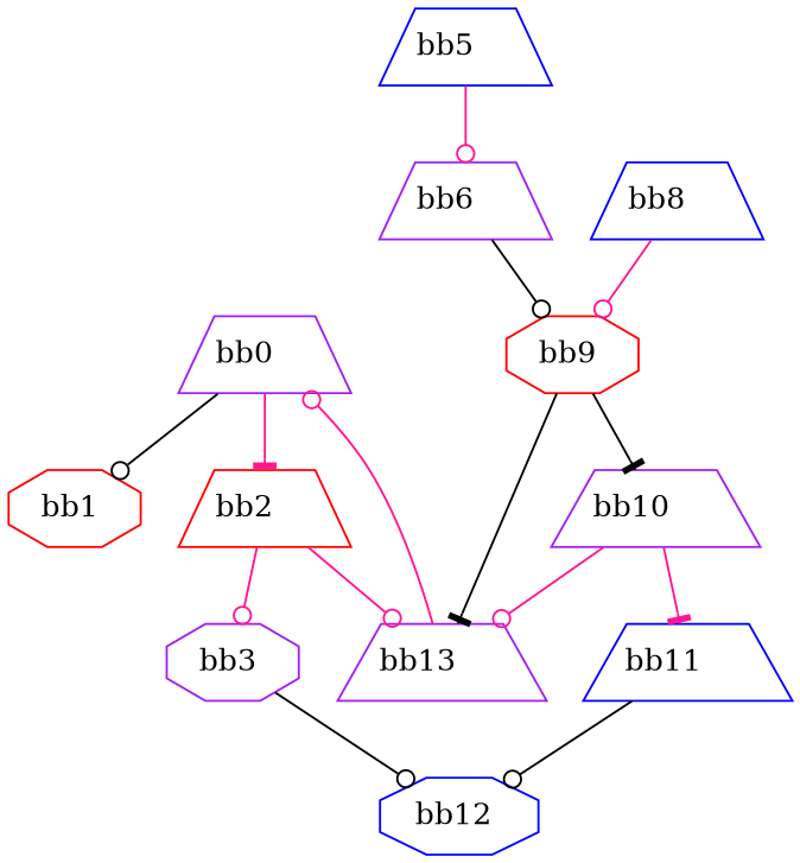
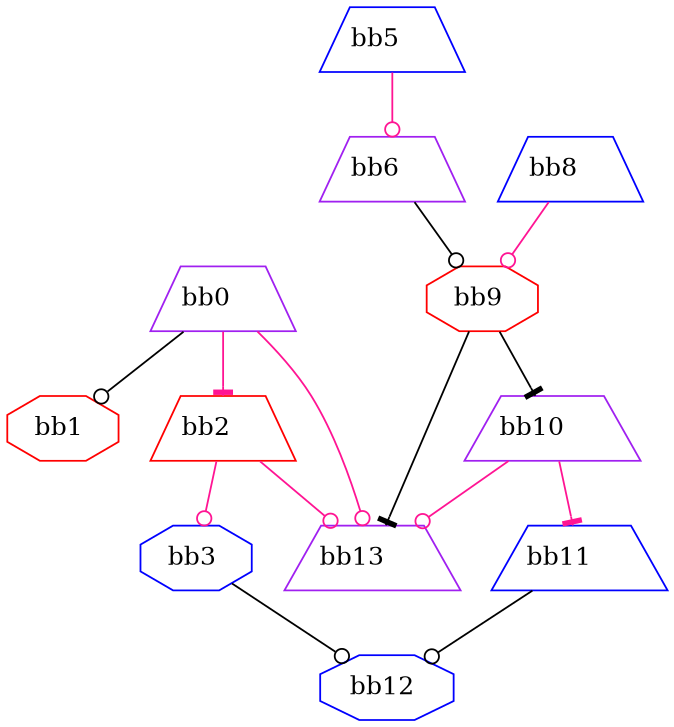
  digraph {
    node [color=purple shape=trapezium]
    edge [arrowhead=odot color=deeppink]
    n1 [label="bb0\l"]
    n2 [color=red label="bb1\l" shape=octagon]
    n3 [label="bb13\l"]
    n4 [color=red label="bb2\l"]
-   n5 [label="bb3\l" shape=octagon]
+   n5 [color=blue label="bb3\l" shape=octagon]
    n6 [color=blue label="bb12\l" shape=octagon]
    n7 [color=blue label="bb5\l"]
    n8 [label="bb6\l"]
    n9 [color=blue label="bb8\l"]
    n10 [color=red label="bb9\l" shape=octagon]
    n11 [label="bb10\l"]
    n12 [color=blue label="bb11\l"]
    n1 -> n2 [color=black]
-   n3 -> n1
+   n1 -> n3
    n1 -> n4 [arrowhead=tee]
    n4 -> n3
    n4 -> n5
    n5 -> n6 [color=black]
    n7 -> n8
    n8 -> n10 [color=black]
    n9 -> n10
    n10 -> n3 [arrowhead=tee color=black]
    n10 -> n11 [arrowhead=tee color=black]
    n11 -> n3
    n11 -> n12 [arrowhead=tee]
    n12 -> n6 [color=black]
  }
